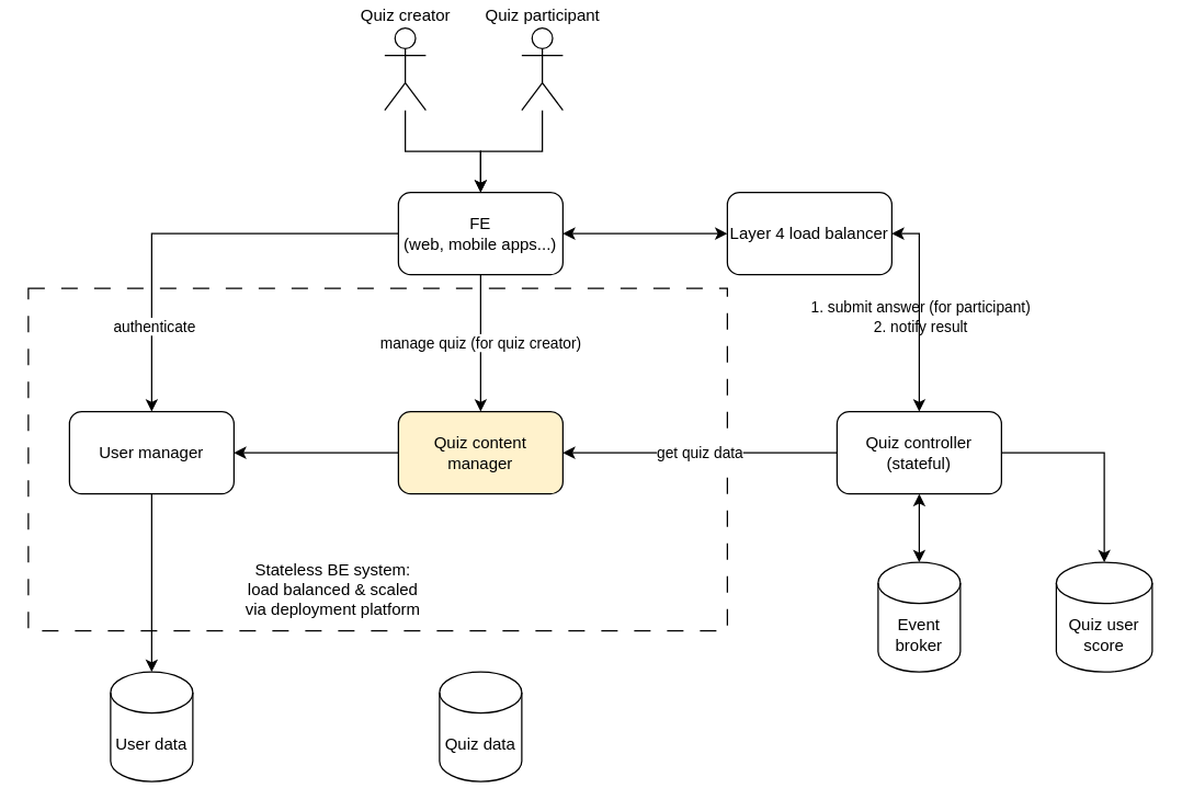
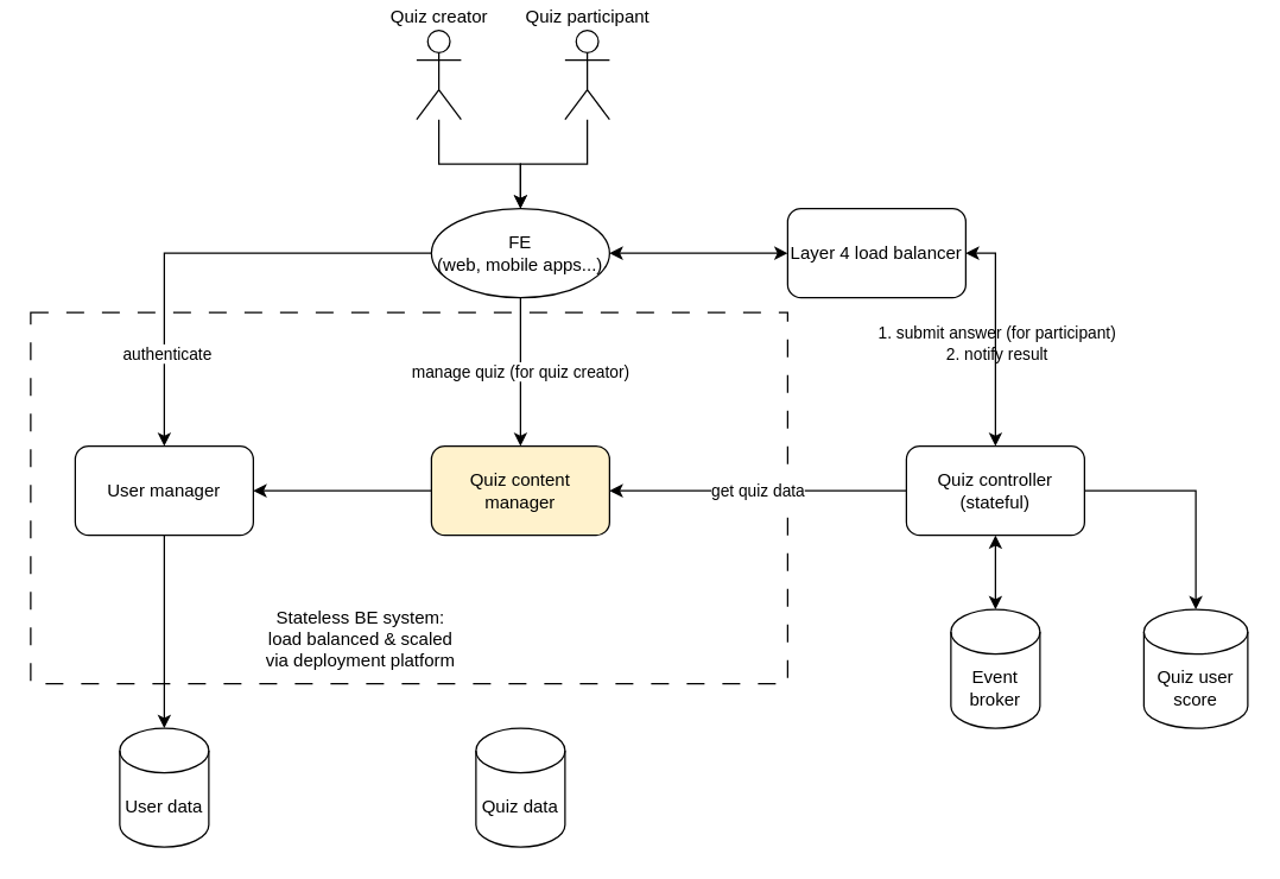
  <mxCell id="0" />
  <mxCell id="1" parent="0" />
  <mxCell id="2" value="" style="rounded=0;whiteSpace=wrap;html=1;fillColor=none;dashed=1;dashPattern=12 12;" vertex="1" parent="1"><mxGeometry x="20" y="210" width="510" height="250" as="geometry" /></mxCell>
  <mxCell id="3" style="edgeStyle=orthogonalEdgeStyle;rounded=0;orthogonalLoop=1;jettySize=auto;html=1;" edge="1" parent="1" source="4" target="11"><mxGeometry relative="1" as="geometry" /></mxCell>
  <mxCell id="4" value="Quiz content manager" style="rounded=1;whiteSpace=wrap;html=1;fillColor=#fff2cc;" vertex="1" parent="1"><mxGeometry x="290" y="300" width="120" height="60" as="geometry" /></mxCell>
  <mxCell id="5" value="" style="edgeStyle=orthogonalEdgeStyle;rounded=0;orthogonalLoop=1;jettySize=auto;html=1;startArrow=classic;startFill=1;" edge="1" parent="1" source="8" target="9"><mxGeometry relative="1" as="geometry" /></mxCell>
  <mxCell id="6" value="get quiz data" style="edgeStyle=orthogonalEdgeStyle;rounded=0;orthogonalLoop=1;jettySize=auto;html=1;" edge="1" parent="1" source="8" target="4"><mxGeometry relative="1" as="geometry" /></mxCell>
  <mxCell id="7" style="edgeStyle=orthogonalEdgeStyle;rounded=0;orthogonalLoop=1;jettySize=auto;html=1;" edge="1" parent="1" source="8" target="27"><mxGeometry relative="1" as="geometry" /></mxCell>
  <mxCell id="8" value="Quiz controller&lt;br&gt;(stateful)" style="rounded=1;whiteSpace=wrap;html=1;" vertex="1" parent="1"><mxGeometry x="610" y="300" width="120" height="60" as="geometry" /></mxCell>
  <mxCell id="9" value="Event broker" style="shape=cylinder3;whiteSpace=wrap;html=1;boundedLbl=1;backgroundOutline=1;size=15;" vertex="1" parent="1"><mxGeometry x="640" y="410" width="60" height="80" as="geometry" /></mxCell>
  <mxCell id="10" style="edgeStyle=orthogonalEdgeStyle;rounded=0;orthogonalLoop=1;jettySize=auto;html=1;" edge="1" parent="1" source="11" target="25"><mxGeometry relative="1" as="geometry"><Array as="points"><mxPoint x="110" y="570" /></Array></mxGeometry></mxCell>
  <mxCell id="11" value="User manager" style="rounded=1;whiteSpace=wrap;html=1;" vertex="1" parent="1"><mxGeometry x="50" y="300" width="120" height="60" as="geometry" /></mxCell>
  <mxCell id="12" style="edgeStyle=orthogonalEdgeStyle;rounded=0;orthogonalLoop=1;jettySize=auto;html=1;" edge="1" parent="1" source="13" target="21"><mxGeometry relative="1" as="geometry" /></mxCell>
  <mxCell id="13" value="Quiz creator" style="shape=umlActor;verticalLabelPosition=top;verticalAlign=bottom;html=1;outlineConnect=0;labelPosition=center;align=center;" vertex="1" parent="1"><mxGeometry x="280" y="20" width="30" height="60" as="geometry" /></mxCell>
  <mxCell id="14" style="edgeStyle=orthogonalEdgeStyle;rounded=0;orthogonalLoop=1;jettySize=auto;html=1;" edge="1" parent="1" source="15" target="21"><mxGeometry relative="1" as="geometry" /></mxCell>
  <mxCell id="15" value="Quiz participant" style="shape=umlActor;verticalLabelPosition=top;verticalAlign=bottom;html=1;outlineConnect=0;labelPosition=center;align=center;" vertex="1" parent="1"><mxGeometry x="380" y="20" width="30" height="60" as="geometry" /></mxCell>
  <mxCell id="16" value="manage quiz (for quiz creator)" style="edgeStyle=orthogonalEdgeStyle;rounded=0;orthogonalLoop=1;jettySize=auto;html=1;" edge="1" parent="1" source="21" target="4"><mxGeometry relative="1" as="geometry"><mxPoint as="offset" /></mxGeometry></mxCell>
  <mxCell id="17" style="edgeStyle=orthogonalEdgeStyle;rounded=0;orthogonalLoop=1;jettySize=auto;html=1;" edge="1" parent="1" source="21" target="11"><mxGeometry relative="1" as="geometry" /></mxCell>
  <mxCell id="18" value="authenticate" style="edgeLabel;html=1;align=center;verticalAlign=middle;resizable=0;points=[];" connectable="0" vertex="1" parent="17"><mxGeometry x="0.594" y="1" relative="1" as="geometry"><mxPoint as="offset" /></mxGeometry></mxCell>
  <mxCell id="19" style="edgeStyle=orthogonalEdgeStyle;rounded=0;orthogonalLoop=1;jettySize=auto;html=1;startArrow=classic;startFill=1;entryX=0;entryY=0.5;entryDx=0;entryDy=0;" edge="1" parent="1" source="21" target="24"><mxGeometry relative="1" as="geometry" /></mxCell>
  <mxCell id="20" value="1. submit answer (for participant)&lt;br&gt;2. notify result" style="edgeLabel;html=1;align=center;verticalAlign=middle;resizable=0;points=[];" connectable="0" vertex="1" parent="19"><mxGeometry x="0.6" relative="1" as="geometry"><mxPoint x="164" y="60" as="offset" /></mxGeometry></mxCell>
- <mxCell id="21" value="FE&lt;br&gt;(web, mobile apps...)" style="rounded=1;whiteSpace=wrap;html=1;" vertex="1" parent="1"><mxGeometry x="290" y="140" width="120" height="60" as="geometry" /></mxCell>
+ <mxCell id="21" value="FE&lt;br&gt;(web, mobile apps...)" style="ellipse;whiteSpace=wrap;html=1;" vertex="1" parent="1"><mxGeometry x="290" y="140" width="120" height="60" as="geometry" /></mxCell>
  <mxCell id="22" value="Stateless BE system: load balanced &amp;amp; scaled via deployment platform" style="text;html=1;align=center;verticalAlign=middle;whiteSpace=wrap;rounded=0;" vertex="1" parent="1"><mxGeometry x="175" y="410" width="135" height="40" as="geometry" /></mxCell>
  <mxCell id="23" style="edgeStyle=orthogonalEdgeStyle;rounded=0;orthogonalLoop=1;jettySize=auto;html=1;startArrow=classic;startFill=1;" edge="1" parent="1" source="24" target="8"><mxGeometry relative="1" as="geometry"><Array as="points"><mxPoint x="670" y="170" /></Array></mxGeometry></mxCell>
  <mxCell id="24" value="Layer 4 load balancer" style="rounded=1;whiteSpace=wrap;html=1;" vertex="1" parent="1"><mxGeometry x="530" y="140" width="120" height="60" as="geometry" /></mxCell>
  <mxCell id="25" value="User data" style="shape=cylinder3;whiteSpace=wrap;html=1;boundedLbl=1;backgroundOutline=1;size=15;" vertex="1" parent="1"><mxGeometry x="80" y="490" width="60" height="80" as="geometry" /></mxCell>
  <mxCell id="26" value="Quiz data" style="shape=cylinder3;whiteSpace=wrap;html=1;boundedLbl=1;backgroundOutline=1;size=15;" vertex="1" parent="1"><mxGeometry x="320" y="490" width="60" height="80" as="geometry" /></mxCell>
  <mxCell id="27" value="Quiz user score" style="shape=cylinder3;whiteSpace=wrap;html=1;boundedLbl=1;backgroundOutline=1;size=15;" vertex="1" parent="1"><mxGeometry x="770" y="410" width="70" height="80" as="geometry" /></mxCell>
